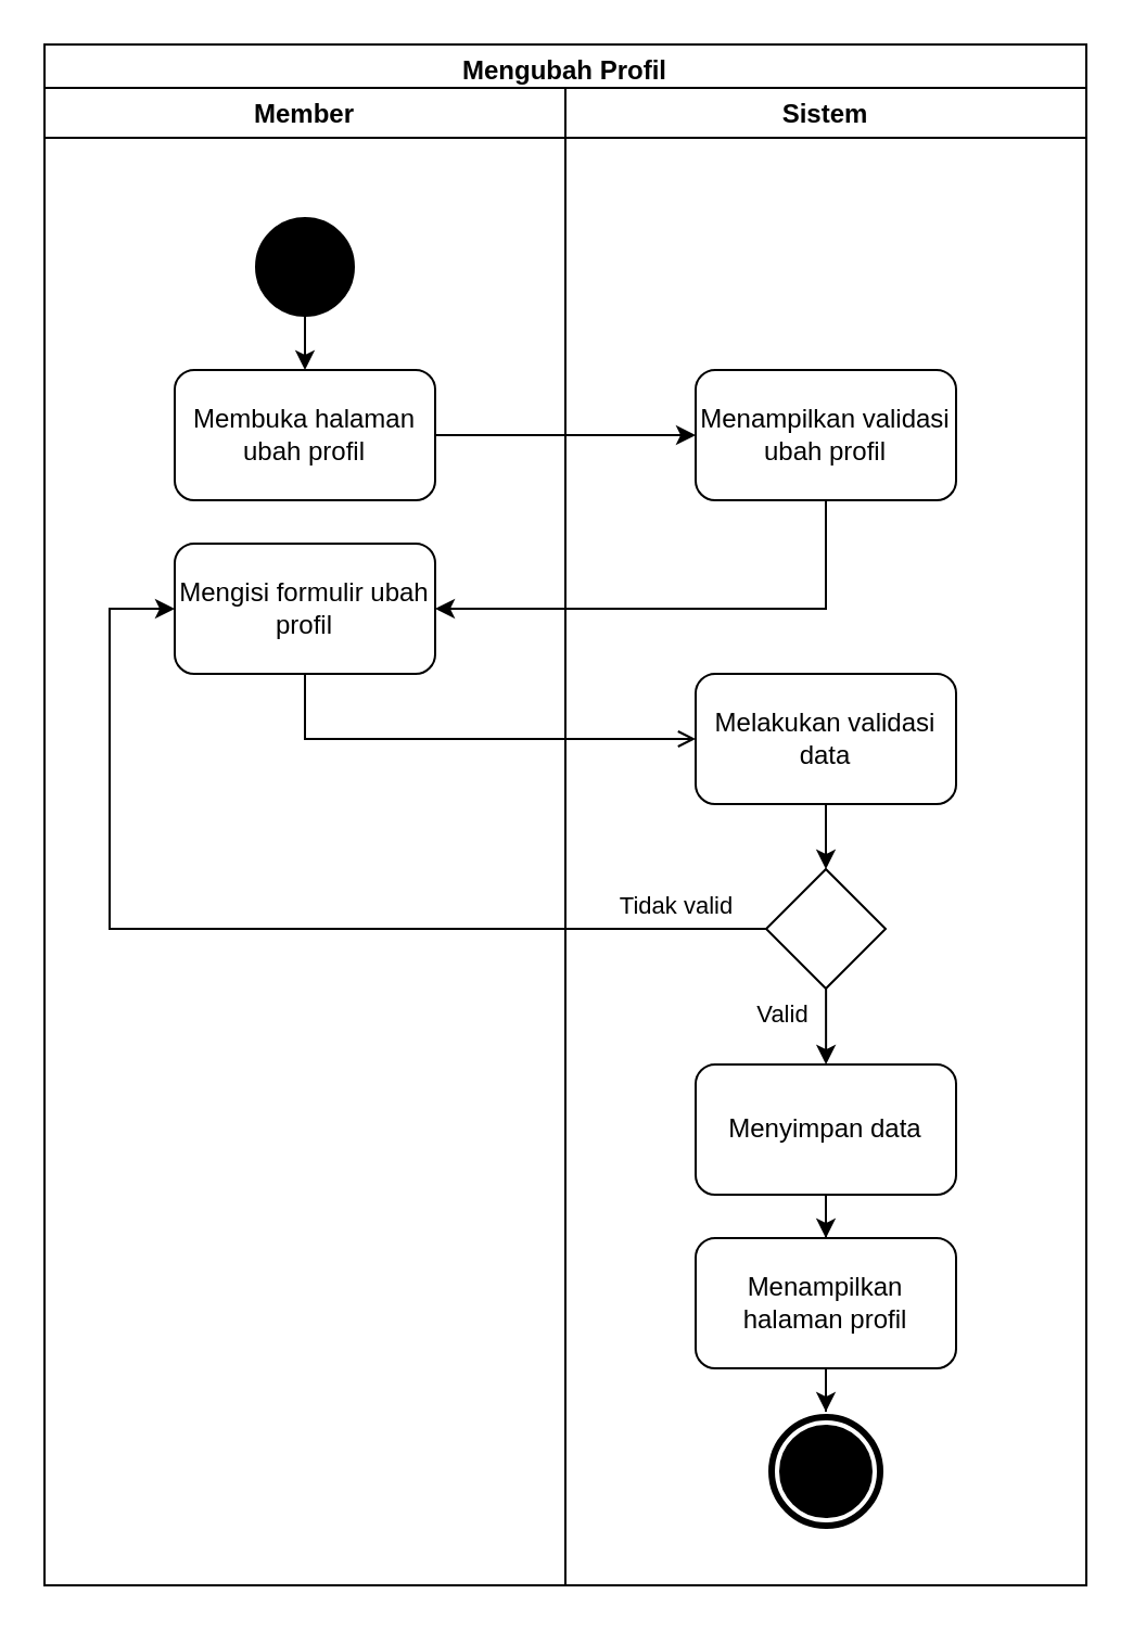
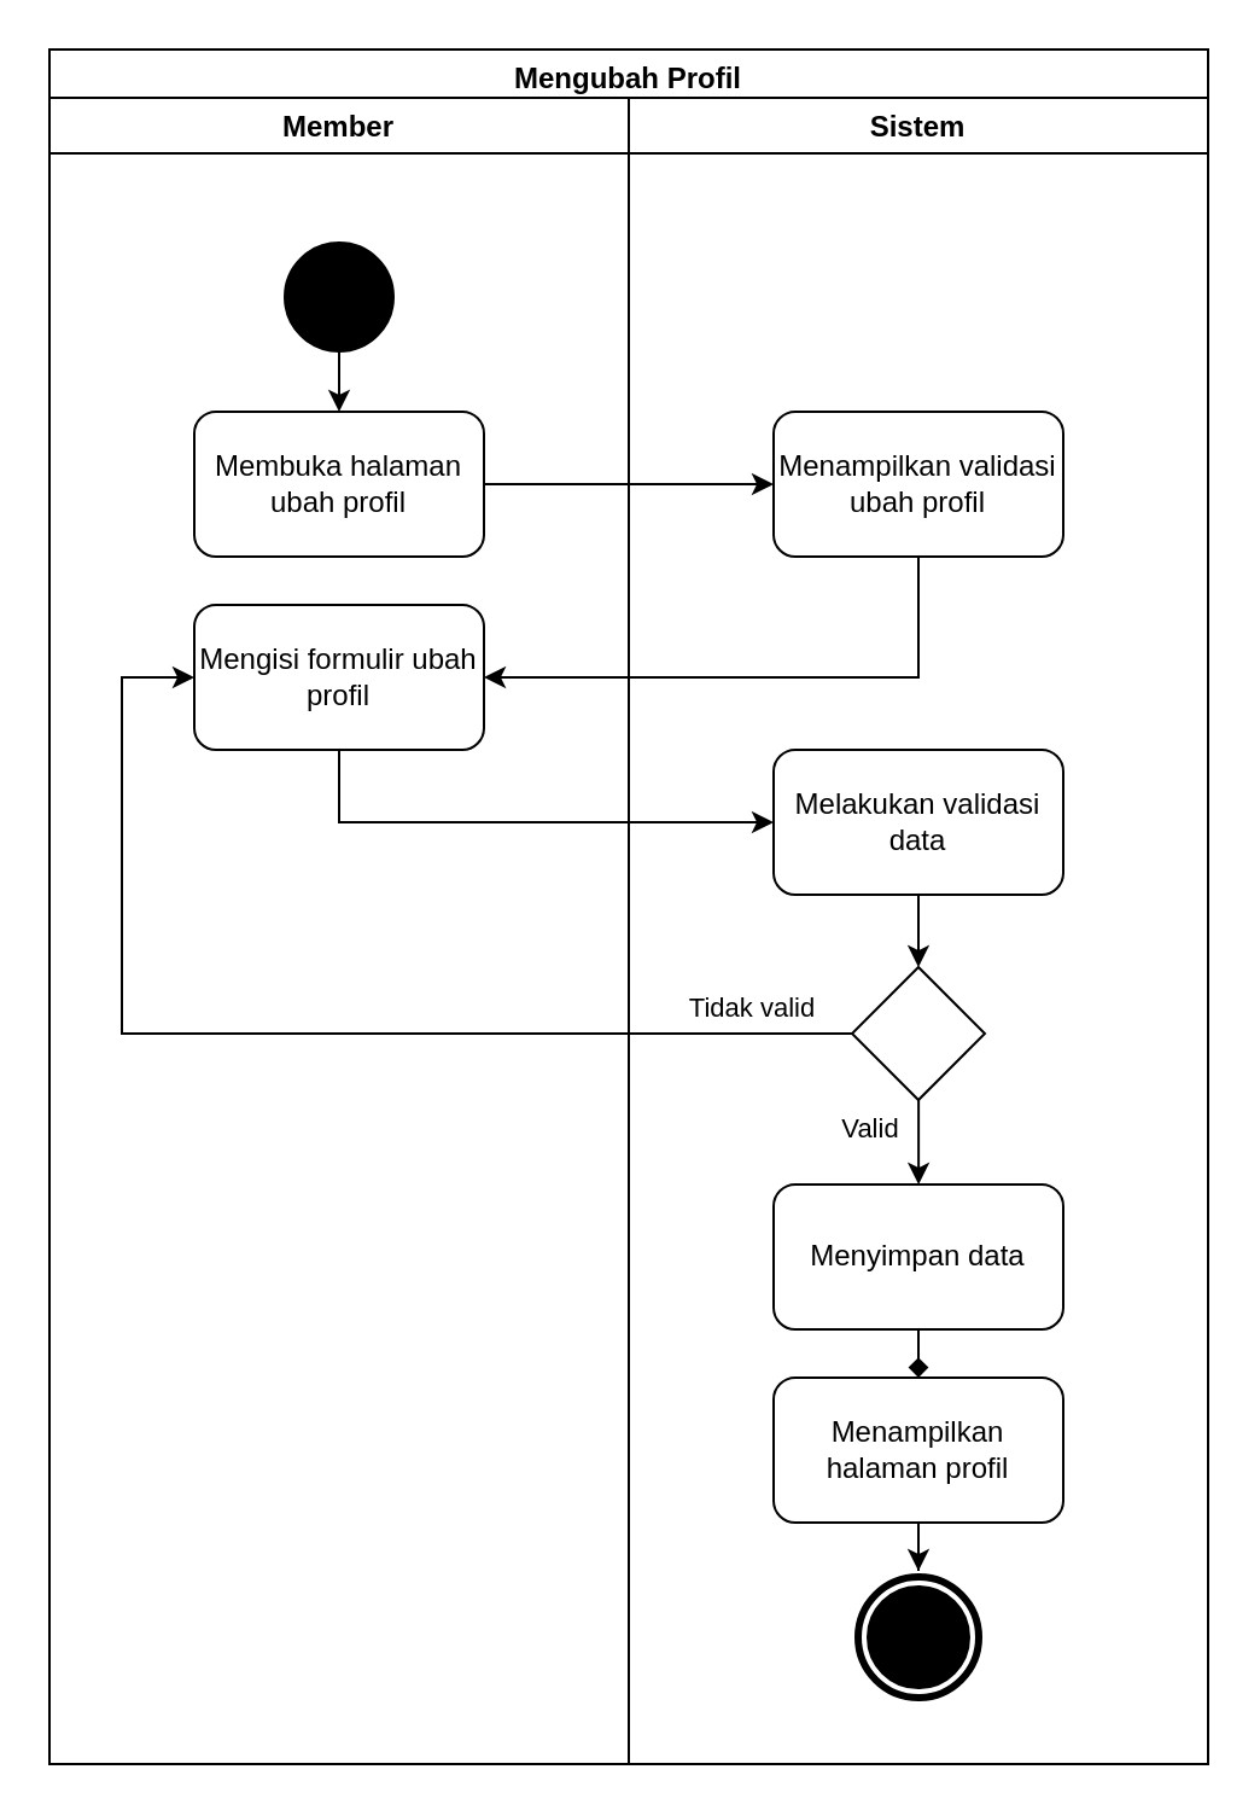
  <mxCell id="0" />
  <mxCell id="1" parent="0" />
  <mxCell id="2" value="Mengubah Profil" style="swimlane;fillColor=none;" parent="1" vertex="1"><mxGeometry x="20" y="20" width="480" height="710" as="geometry" /></mxCell>
  <mxCell id="3" value="Member" style="swimlane;" parent="2" vertex="1"><mxGeometry y="20" width="240" height="690" as="geometry" /></mxCell>
  <mxCell id="4" style="edgeStyle=orthogonalEdgeStyle;rounded=0;orthogonalLoop=1;jettySize=auto;html=1;" parent="3" source="5" target="6" edge="1"><mxGeometry relative="1" as="geometry" /></mxCell>
  <mxCell id="5" value="" style="ellipse;whiteSpace=wrap;html=1;aspect=fixed;fillColor=#000000;" parent="3" vertex="1"><mxGeometry x="97.5" y="60" width="45" height="45" as="geometry" /></mxCell>
  <mxCell id="6" value="Membuka halaman ubah profil" style="rounded=1;whiteSpace=wrap;html=1;fillColor=none;" parent="3" vertex="1"><mxGeometry x="60" y="130" width="120" height="60" as="geometry" /></mxCell>
  <mxCell id="7" value="&lt;span&gt;Mengisi formulir ubah profil&lt;/span&gt;" style="rounded=1;whiteSpace=wrap;html=1;fillColor=none;" parent="3" vertex="1"><mxGeometry x="60" y="210" width="120" height="60" as="geometry" /></mxCell>
  <mxCell id="8" value="Sistem" style="swimlane;" parent="2" vertex="1"><mxGeometry x="240" y="20" width="240" height="690" as="geometry" /></mxCell>
  <mxCell id="9" style="edgeStyle=orthogonalEdgeStyle;rounded=0;orthogonalLoop=1;jettySize=auto;html=1;" parent="8" source="10" target="12" edge="1"><mxGeometry relative="1" as="geometry" /></mxCell>
  <mxCell id="10" value="Melakukan validasi data" style="rounded=1;whiteSpace=wrap;html=1;fillColor=none;" parent="8" vertex="1"><mxGeometry x="60" y="270" width="120" height="60" as="geometry" /></mxCell>
  <mxCell id="11" value="Valid" style="edgeStyle=orthogonalEdgeStyle;rounded=0;orthogonalLoop=1;jettySize=auto;html=1;" parent="8" edge="1"><mxGeometry x="-0.333" y="-20" relative="1" as="geometry"><mxPoint as="offset" /><mxPoint x="120.059" y="414.941" as="sourcePoint" /><mxPoint x="120.059" y="450" as="targetPoint" /></mxGeometry></mxCell>
  <mxCell id="12" value="" style="rhombus;whiteSpace=wrap;html=1;fillColor=none;" parent="8" vertex="1"><mxGeometry x="92.5" y="360" width="55" height="55" as="geometry" /></mxCell>
- <mxCell id="13" style="edgeStyle=orthogonalEdgeStyle;rounded=0;orthogonalLoop=1;jettySize=auto;html=1;exitX=0.5;exitY=1;exitDx=0;exitDy=0;" parent="8" source="14" target="18" edge="1"><mxGeometry relative="1" as="geometry" /></mxCell>
+ <mxCell id="13" style="edgeStyle=orthogonalEdgeStyle;rounded=0;orthogonalLoop=1;jettySize=auto;html=1;exitX=0.5;exitY=1;exitDx=0;exitDy=0;endArrow=diamond;" parent="8" source="14" target="18" edge="1"><mxGeometry relative="1" as="geometry" /></mxCell>
  <mxCell id="14" value="Menyimpan data" style="rounded=1;whiteSpace=wrap;html=1;fillColor=none;" parent="8" vertex="1"><mxGeometry x="60" y="450" width="120" height="60" as="geometry" /></mxCell>
  <mxCell id="15" value="Menampilkan validasi ubah profil" style="rounded=1;whiteSpace=wrap;html=1;fillColor=none;" parent="8" vertex="1"><mxGeometry x="60" y="130" width="120" height="60" as="geometry" /></mxCell>
  <mxCell id="16" value="" style="ellipse;shape=doubleEllipse;whiteSpace=wrap;html=1;aspect=fixed;fillColor=#000000;strokeColor=#FFFFFF;strokeWidth=2;" parent="8" vertex="1"><mxGeometry x="92.5" y="610" width="55" height="55" as="geometry" /></mxCell>
  <mxCell id="17" style="edgeStyle=orthogonalEdgeStyle;rounded=0;orthogonalLoop=1;jettySize=auto;html=1;exitX=0.5;exitY=1;exitDx=0;exitDy=0;" parent="8" source="18" target="16" edge="1"><mxGeometry relative="1" as="geometry" /></mxCell>
  <mxCell id="18" value="Menampilkan halaman profil" style="rounded=1;whiteSpace=wrap;html=1;fillColor=none;" parent="8" vertex="1"><mxGeometry x="60" y="530" width="120" height="60" as="geometry" /></mxCell>
  <mxCell id="19" style="edgeStyle=orthogonalEdgeStyle;rounded=0;orthogonalLoop=1;jettySize=auto;html=1;entryX=0;entryY=0.5;entryDx=0;entryDy=0;exitX=0;exitY=0.5;exitDx=0;exitDy=0;" parent="2" source="12" target="7" edge="1"><mxGeometry relative="1" as="geometry"><Array as="points"><mxPoint x="30" y="408" /><mxPoint x="30" y="260" /></Array></mxGeometry></mxCell>
  <mxCell id="20" value="Tidak valid" style="edgeLabel;html=1;align=center;verticalAlign=middle;resizable=0;points=[];" parent="19" vertex="1" connectable="0"><mxGeometry x="-0.819" y="-2" relative="1" as="geometry"><mxPoint x="1" y="-9" as="offset" /></mxGeometry></mxCell>
  <mxCell id="21" style="edgeStyle=orthogonalEdgeStyle;rounded=0;orthogonalLoop=1;jettySize=auto;html=1;entryX=0;entryY=0.5;entryDx=0;entryDy=0;" parent="2" source="6" target="15" edge="1"><mxGeometry relative="1" as="geometry" /></mxCell>
  <mxCell id="22" style="edgeStyle=orthogonalEdgeStyle;rounded=0;orthogonalLoop=1;jettySize=auto;html=1;entryX=1;entryY=0.5;entryDx=0;entryDy=0;" parent="2" source="15" target="7" edge="1"><mxGeometry relative="1" as="geometry"><Array as="points"><mxPoint x="360" y="260" /></Array></mxGeometry></mxCell>
- <mxCell id="23" style="edgeStyle=orthogonalEdgeStyle;rounded=0;orthogonalLoop=1;jettySize=auto;html=1;entryX=0;entryY=0.5;entryDx=0;entryDy=0;endArrow=open;" edge="1" parent="2" source="7" target="10"><mxGeometry relative="1" as="geometry"><Array as="points"><mxPoint x="120" y="320" /></Array></mxGeometry></mxCell>
+ <mxCell id="23" style="edgeStyle=orthogonalEdgeStyle;rounded=0;orthogonalLoop=1;jettySize=auto;html=1;entryX=0;entryY=0.5;entryDx=0;entryDy=0;" edge="1" parent="2" source="7" target="10"><mxGeometry relative="1" as="geometry"><Array as="points"><mxPoint x="120" y="320" /></Array></mxGeometry></mxCell>
